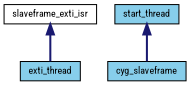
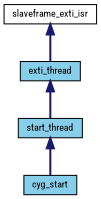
  digraph {
    fontname="Roboto Condensed"
    rankdir=TB
    node [color=black fillcolor=skyblue fontname="Roboto Condensed" fontsize=10 shape=record style=filled]
    edge [color=midnightblue dir=back fontname="Roboto Condensed" fontsize=10 labelfontname=Helvetica labelfontsize=10 style=bold]
    n1 [fillcolor=white fontcolor=black height=0.2 label=slaveframe_exti_isr width=0.4]
    n2 [height=0.2 label=exti_thread width=0.4]
    n3 [height=0.2 label=start_thread width=0.4]
-   n4 [height=0.2 label=cyg_slaveframe width=0.4]
+   n4 [height=0.2 label=cyg_start width=0.4]
    n1 -> n2
+   n2 -> n3
    n3 -> n4
  }
